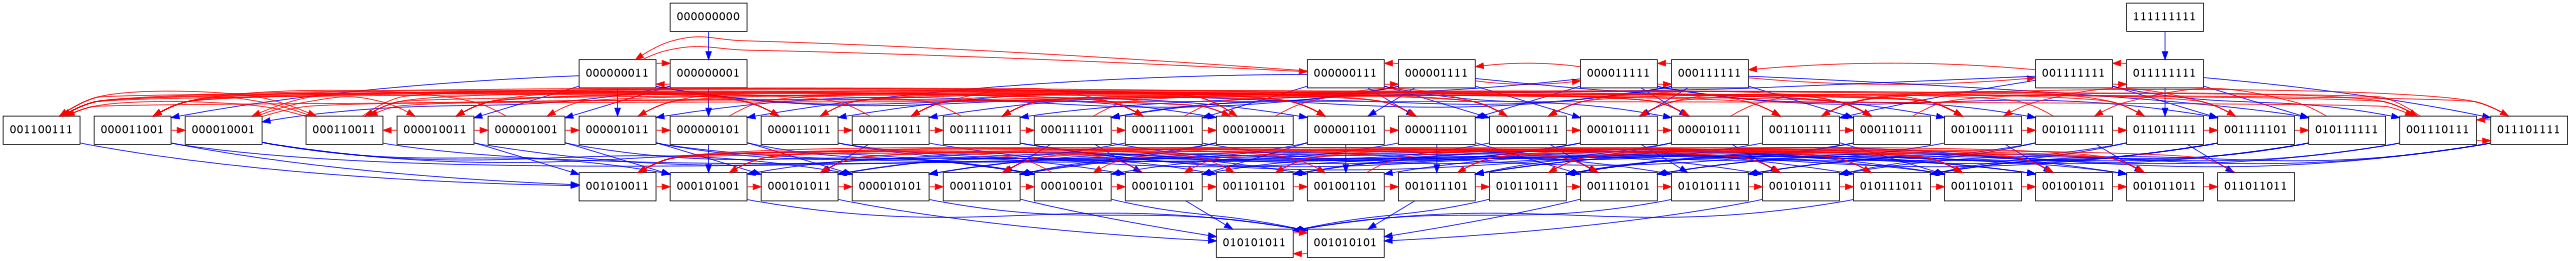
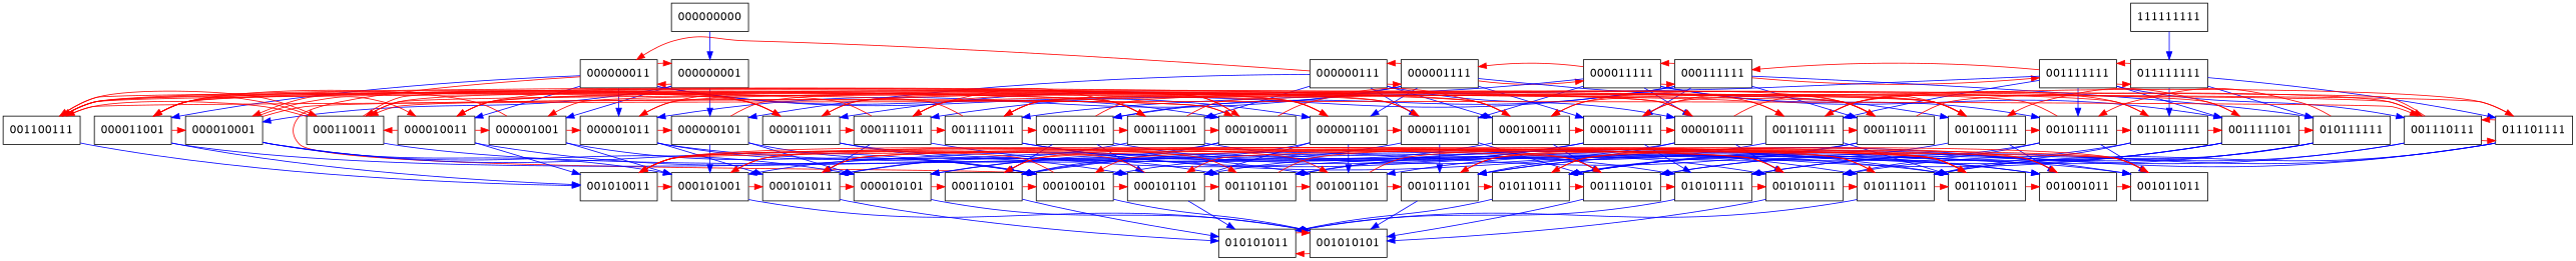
  digraph {
    node [shape=box]
    edge [color=red]
    000000001
    000000011
    000000111
    000001111
    000011111
    000111111
    001111111
    011111111
    000000000
    111111111
    000000101
    000001001
    000001011
    000001101
    000010001
    000010011
    000010111
    000011001
    000011011
    000011101
    000100011
    000100111
    000101111
    000110011
    000110111
    000111001
    000111011
    000111101
    001001111
    001011111
    001100111
    001101111
    001110111
    001111011
    001111101
    010111111
    011011111
    011101111
    000010101
    000100101
    000101001
    000101011
    000101101
    000110101
    001001011
    001001101
    001010011
    001010111
    001011011
    001011101
    001101011
    001101101
    001110101
    010101111
    010110111
    010111011
-   011011011
    001010101
    010101011
    subgraph sub_1 {
      rank=same
      000000001
      000000011
      000000111
      000001111
      000011111
      000111111
      001111111
      011111111
    }
    subgraph sub_2 {
      rank=same
      000000000
      111111111
    }
    subgraph sub_3 {
      rank=same
      000000101
      000001001
      000001011
      000001101
      000010001
      000010011
      000010111
      000011001
      000011011
      000011101
      000100011
      000100111
      000101111
      000110011
      000110111
      000111001
      000111011
      000111101
      001001111
      001011111
      001100111
      001101111
      001110111
      001111011
      001111101
      010111111
      011011111
      011101111
    }
    subgraph sub_4 {
      rank=same
      000010101
      000100101
      000101001
      000101011
      000101101
      000110101
      001001011
      001001101
      001010011
      001010111
      001011011
      001011101
      001101011
      001101101
      001110101
      010101111
      010110111
      010111011
-     011011011
    }
    subgraph sub_5 {
      rank=same
      001010101
      010101011
    }
    000000001 -> 000000011
    000000001 -> 000000101 [color=blue]
    000000001 -> 000001001 [color=blue]
    000000001 -> 000010001 [color=blue]
    000000011 -> 000000001
-   000000011 -> 000000111
+   000000011 -> 000100101
    000000011 -> 000001011 [color=blue]
    000000011 -> 000001101 [color=blue]
    000000011 -> 000010011 [color=blue]
    000000011 -> 000011001 [color=blue]
    000000011 -> 000100011 [color=blue]
    000000111 -> 000000011
    000000111 -> 000001111
    000000111 -> 000000101 [color=blue]
    000000111 -> 000010111 [color=blue]
    000000111 -> 000011101 [color=blue]
    000000111 -> 000100111 [color=blue]
    000000111 -> 000111001 [color=blue]
    000001111 -> 000000111
    000001111 -> 000011111
    000001111 -> 000001011 [color=blue]
    000001111 -> 000001101 [color=blue]
    000001111 -> 000101111 [color=blue]
    000001111 -> 000111101 [color=blue]
    000001111 -> 001001111 [color=blue]
    000011111 -> 000001111
    000011111 -> 000111111
    000011111 -> 000010111 [color=blue]
    000011111 -> 000011011 [color=blue]
    000011111 -> 000011101 [color=blue]
    000011111 -> 001011111 [color=blue]
    000011111 -> 001111101 [color=blue]
    000111111 -> 000011111
    000111111 -> 001111111
    000111111 -> 000101111 [color=blue]
    000111111 -> 000110111 [color=blue]
    000111111 -> 000111011 [color=blue]
    000111111 -> 000111101 [color=blue]
    000111111 -> 010111111 [color=blue]
    001111111 -> 000111111
    001111111 -> 011111111
+   001111111 -> 001011111 [color=blue]
    001111111 -> 001101111 [color=blue]
    001111111 -> 001110111 [color=blue]
    001111111 -> 001111011 [color=blue]
    001111111 -> 001111101 [color=blue]
    011111111 -> 001111111
    011111111 -> 010111111 [color=blue]
    011111111 -> 011011111 [color=blue]
    011111111 -> 011101111 [color=blue]
    000000000 -> 000000001 [color=blue]
    111111111 -> 011111111 [color=blue]
    000000101 -> 000001101
    000000101 -> 000010101 [color=blue]
    000000101 -> 000100101 [color=blue]
    000000101 -> 000101001 [color=blue]
    000001001 -> 000001011
    000001001 -> 000011001
    000001001 -> 000100101 [color=blue]
    000001001 -> 000101001 [color=blue]
    000001011 -> 000000101
    000001011 -> 000011011
    000001011 -> 000101011 [color=blue]
    000001011 -> 000101101 [color=blue]
    000001011 -> 001001011 [color=blue]
    000001101 -> 000001001
    000001101 -> 000011101
    000001101 -> 000101101 [color=blue]
    000001101 -> 000110101 [color=blue]
    000001101 -> 001001101 [color=blue]
    000010001 -> 000010011
    000010001 -> 000100011
    000010001 -> 000010101 [color=blue]
    000010001 -> 000100101 [color=blue]
    000010001 -> 000101001 [color=blue]
    000010011 -> 000001001
    000010011 -> 000010111
    000010011 -> 000110011
    000010011 -> 001001101 [color=blue]
    000010011 -> 001010011 [color=blue]
    000010111 -> 000001011
    000010111 -> 000110111
    000010111 -> 000010101 [color=blue]
    000010111 -> 001010111 [color=blue]
    000010111 -> 001011101 [color=blue]
    000011001 -> 000010001
    000011001 -> 000011011
    000011001 -> 000111001
    000011001 -> 001001011 [color=blue]
    000011001 -> 001010011 [color=blue]
    000011011 -> 000001101
    000011011 -> 000010011
    000011011 -> 000111011
    000011011 -> 001011011 [color=blue]
    000011011 -> 001101101 [color=blue]
    000011101 -> 000011001
    000011101 -> 000010101 [color=blue]
    000011101 -> 001011101 [color=blue]
    000011101 -> 001110101 [color=blue]
    000100011 -> 000010001
    000100011 -> 000100111
    000100011 -> 000110011
    000100011 -> 000101011 [color=blue]
    000100011 -> 000110101 [color=blue]
    000100111 -> 000010011
    000100111 -> 000101111
    000100111 -> 001100111
    000100111 -> 000100101 [color=blue]
    000100111 -> 001110101 [color=blue]
    000101111 -> 000010111
    000101111 -> 001101111
    000101111 -> 000101011 [color=blue]
    000101111 -> 000101101 [color=blue]
    000101111 -> 010101111 [color=blue]
    000110011 -> 000011001
    000110011 -> 000100011
    000110011 -> 000110111
    000110011 -> 001100111
    000110011 -> 001101011 [color=blue]
    000110111 -> 000011011
    000110111 -> 000100111
    000110111 -> 001110111
    000110111 -> 000110101 [color=blue]
    000110111 -> 010110111 [color=blue]
    000111001 -> 000100011
    000111001 -> 000111011
    000111001 -> 001001111
    000111001 -> 000101001 [color=blue]
    000111001 -> 001010111 [color=blue]
    000111011 -> 000011101
    000111011 -> 000110011
    000111011 -> 001111011
    000111011 -> 000101011 [color=blue]
    000111011 -> 010111011 [color=blue]
    000111101 -> 000111001
    000111101 -> 001111101
    000111101 -> 000101101 [color=blue]
    000111101 -> 000110101 [color=blue]
    000111101 -> 010101111 [color=blue]
    001001111 -> 000100111
    001001111 -> 001011111
    001001111 -> 001111011
    001001111 -> 001001011 [color=blue]
    001001111 -> 001001101 [color=blue]
    001011111 -> 000101111
    001011111 -> 011011111
    001011111 -> 001010111 [color=blue]
    001011111 -> 001011011 [color=blue]
    001011111 -> 001011101 [color=blue]
    001100111 -> 000110011
    001100111 -> 000111001
    001100111 -> 001101111
    001100111 -> 001110111
    001100111 -> 001010011 [color=blue]
    001101111 -> 000110111
    001101111 -> 001001111
    001101111 -> 011101111
    001101111 -> 001101011 [color=blue]
    001101111 -> 001101101 [color=blue]
    001110111 -> 000111011
    001110111 -> 001100111
    001110111 -> 011101111
    001110111 -> 001010111 [color=blue]
    001110111 -> 001110101 [color=blue]
    001111011 -> 000111101
    001111011 -> 001100111
    001111011 -> 011011111
    001111011 -> 001011011 [color=blue]
    001111011 -> 001101011 [color=blue]
    001111101 -> 001001111
    001111101 -> 010111111
    001111101 -> 001011101 [color=blue]
    001111101 -> 001101101 [color=blue]
    001111101 -> 001110101 [color=blue]
    010111111 -> 001011111
    010111111 -> 010101111 [color=blue]
    010111111 -> 010110111 [color=blue]
    010111111 -> 010111011 [color=blue]
    011011111 -> 001101111
    011011111 -> 001111101
    011011111 -> 010110111 [color=blue]
    011011111 -> 010111011 [color=blue]
-   011011111 -> 011011011 [color=blue]
    011101111 -> 001110111
    011101111 -> 001111011
    011101111 -> 010101111 [color=blue]
    011101111 -> 010110111 [color=blue]
    011101111 -> 010111011 [color=blue]
    000010101 -> 000110101
    000010101 -> 001010101 [color=blue]
    000100101 -> 000101101
    000100101 -> 001010011
    000100101 -> 001010101 [color=blue]
    000101001 -> 000101011
    000101001 -> 001001101
    000101001 -> 001010101 [color=blue]
    000101011 -> 000010101
    000101011 -> 001101011
    000101011 -> 010101011 [color=blue]
    000101101 -> 000101001
    000101101 -> 001101101
    000101101 -> 010101011 [color=blue]
    000110101 -> 000100101
    000110101 -> 001110101
    000110101 -> 010101011 [color=blue]
    001001011 -> 000100101
    001001011 -> 001011011
    001001101 -> 001011101
    001001101 -> 001101011
    001010011 -> 000101001
    001010011 -> 001010111
    001010011 -> 001101101
    001010111 -> 000101011
    001010111 -> 010111011
    001010111 -> 001010101 [color=blue]
    001011011 -> 000101101
    001011011 -> 001010011
-   001011011 -> 011011011
    001011101 -> 001001011
    001011101 -> 010110111
    001011101 -> 001010101 [color=blue]
    001101011 -> 000110101
    001101011 -> 001001011
    001101011 -> 010110111
    001101101 -> 001001101
    001101101 -> 010111011
    001110101 -> 001010011
    001110101 -> 010101111
    001110101 -> 001010101 [color=blue]
    010101111 -> 001010111
    010101111 -> 010101011 [color=blue]
    010110111 -> 001011011
    010110111 -> 001110101
    010110111 -> 010101011 [color=blue]
    010111011 -> 001011101
    010111011 -> 001101011
    010111011 -> 010101011 [color=blue]
-   011011011 -> 001101101
    001010101 -> 010101011
    010101011 -> 001010101
  }
